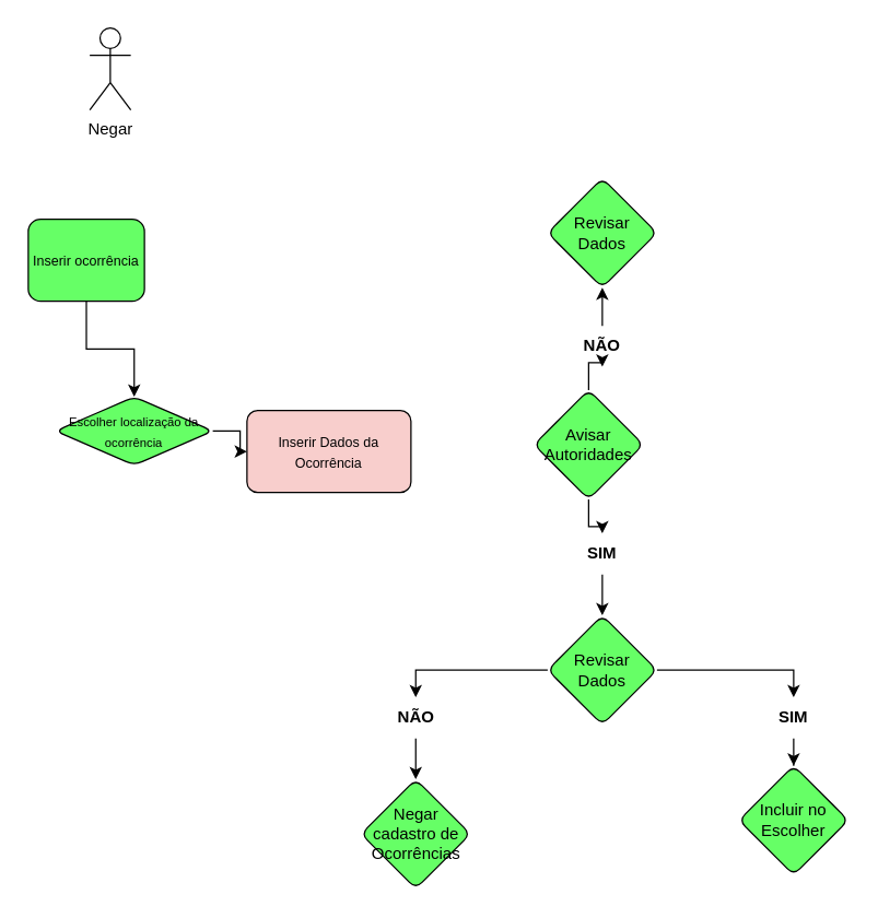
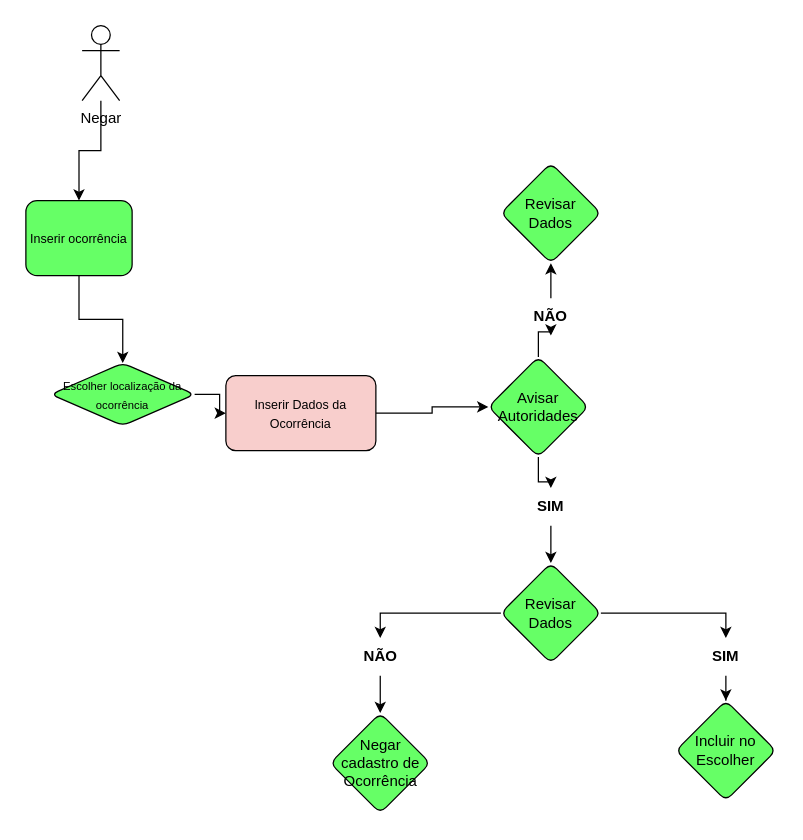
  <mxCell id="0" />
  <mxCell id="1" parent="0" />
+ <mxCell id="2" style="edgeStyle=orthogonalEdgeStyle;rounded=0;orthogonalLoop=1;jettySize=auto;html=1;entryX=0.5;entryY=0;entryDx=0;entryDy=0;" edge="1" parent="1" source="26" target="4"><mxGeometry relative="1" as="geometry"><mxPoint x="80" y="110" as="sourcePoint" /></mxGeometry></mxCell>
  <mxCell id="3" value="" style="edgeStyle=orthogonalEdgeStyle;rounded=0;orthogonalLoop=1;jettySize=auto;html=1;" edge="1" parent="1" source="4" target="6"><mxGeometry relative="1" as="geometry" /></mxCell>
  <mxCell id="4" value="&lt;font style=&quot;font-size: 10px;&quot;&gt;Inserir ocorrência&lt;/font&gt;" style="rounded=1;whiteSpace=wrap;html=1;fillColor=#66FF66;" vertex="1" parent="1"><mxGeometry x="20" y="160" width="85" height="60" as="geometry" /></mxCell>
  <mxCell id="5" value="" style="edgeStyle=orthogonalEdgeStyle;rounded=0;orthogonalLoop=1;jettySize=auto;html=1;" edge="1" parent="1" source="6" target="8"><mxGeometry relative="1" as="geometry" /></mxCell>
  <mxCell id="6" value="&lt;div&gt;&lt;font style=&quot;font-size: 9px;&quot;&gt;Escolher localização da ocorrência&lt;/font&gt;&lt;/div&gt;" style="rhombus;whiteSpace=wrap;html=1;fillColor=#66FF66;rounded=1;arcSize=13;" vertex="1" parent="1"><mxGeometry x="40" y="290" width="115" height="50" as="geometry" /></mxCell>
+ <mxCell id="7" value="" style="edgeStyle=orthogonalEdgeStyle;rounded=0;orthogonalLoop=1;jettySize=auto;html=1;" edge="1" parent="1" source="8" target="11"><mxGeometry relative="1" as="geometry" /></mxCell>
  <mxCell id="8" value="&lt;font style=&quot;font-size: 10px;&quot;&gt;Inserir Dados da Ocorrência&lt;/font&gt;" style="whiteSpace=wrap;html=1;fillColor=#f8cecc;rounded=1;arcSize=13;" vertex="1" parent="1"><mxGeometry x="180" y="300" width="120" height="60" as="geometry" /></mxCell>
  <mxCell id="9" value="" style="edgeStyle=orthogonalEdgeStyle;rounded=0;orthogonalLoop=1;jettySize=auto;html=1;" edge="1" parent="1" source="19" target="12"><mxGeometry relative="1" as="geometry" /></mxCell>
  <mxCell id="10" value="" style="edgeStyle=orthogonalEdgeStyle;rounded=0;orthogonalLoop=1;jettySize=auto;html=1;" edge="1" parent="1" source="17" target="15"><mxGeometry relative="1" as="geometry" /></mxCell>
  <mxCell id="11" value="Avisar Autoridades" style="rhombus;whiteSpace=wrap;html=1;fillColor=#66FF66;rounded=1;arcSize=13;" vertex="1" parent="1"><mxGeometry x="390" y="285" width="80" height="80" as="geometry" /></mxCell>
  <mxCell id="12" value="Revisar Dados" style="rhombus;whiteSpace=wrap;html=1;fillColor=#66FF66;rounded=1;arcSize=13;" vertex="1" parent="1"><mxGeometry x="400" y="130" width="80" height="80" as="geometry" /></mxCell>
  <mxCell id="13" style="edgeStyle=orthogonalEdgeStyle;rounded=0;orthogonalLoop=1;jettySize=auto;html=1;entryX=0.5;entryY=0;entryDx=0;entryDy=0;" edge="1" parent="1" source="23" target="20"><mxGeometry relative="1" as="geometry" /></mxCell>
  <mxCell id="14" style="edgeStyle=orthogonalEdgeStyle;rounded=0;orthogonalLoop=1;jettySize=auto;html=1;" edge="1" parent="1" source="25" target="21"><mxGeometry relative="1" as="geometry"><Array as="points"><mxPoint x="303.5" y="550" /><mxPoint x="303.5" y="550" /></Array></mxGeometry></mxCell>
  <mxCell id="15" value="Revisar Dados" style="rhombus;whiteSpace=wrap;html=1;fillColor=#66FF66;rounded=1;arcSize=13;" vertex="1" parent="1"><mxGeometry x="400" y="450" width="80" height="80" as="geometry" /></mxCell>
  <mxCell id="16" value="" style="edgeStyle=orthogonalEdgeStyle;rounded=0;orthogonalLoop=1;jettySize=auto;html=1;" edge="1" parent="1" source="11" target="17"><mxGeometry relative="1" as="geometry"><mxPoint x="440" y="370" as="sourcePoint" /><mxPoint x="440" y="450" as="targetPoint" /></mxGeometry></mxCell>
  <mxCell id="17" value="&lt;b&gt;SIM&lt;/b&gt;" style="text;strokeColor=none;align=center;fillColor=none;html=1;verticalAlign=middle;whiteSpace=wrap;rounded=0;" vertex="1" parent="1"><mxGeometry x="410" y="390" width="60" height="30" as="geometry" /></mxCell>
  <mxCell id="18" value="" style="edgeStyle=orthogonalEdgeStyle;rounded=0;orthogonalLoop=1;jettySize=auto;html=1;" edge="1" parent="1" source="11" target="19"><mxGeometry relative="1" as="geometry"><mxPoint x="440" y="290" as="sourcePoint" /><mxPoint x="440" y="210" as="targetPoint" /></mxGeometry></mxCell>
  <mxCell id="19" value="&lt;b&gt;NÃO&lt;/b&gt;" style="text;strokeColor=none;align=center;fillColor=none;html=1;verticalAlign=middle;whiteSpace=wrap;rounded=0;" vertex="1" parent="1"><mxGeometry x="410" y="238" width="60" height="30" as="geometry" /></mxCell>
  <mxCell id="20" value="Incluir no Escolher" style="rhombus;whiteSpace=wrap;html=1;fillColor=#66FF66;rounded=1;arcSize=13;" vertex="1" parent="1"><mxGeometry x="540" y="560" width="80" height="80" as="geometry" /></mxCell>
- <mxCell id="21" value="Negar cadastro de Ocorrências" style="rhombus;whiteSpace=wrap;html=1;fillColor=#66FF66;rounded=1;arcSize=13;" vertex="1" parent="1"><mxGeometry x="263.5" y="570" width="80" height="80" as="geometry" /></mxCell>
+ <mxCell id="21" value="Negar cadastro de Ocorrência" style="rhombus;whiteSpace=wrap;html=1;fillColor=#66FF66;rounded=1;arcSize=13;" vertex="1" parent="1"><mxGeometry x="263.5" y="570" width="80" height="80" as="geometry" /></mxCell>
  <mxCell id="22" value="" style="edgeStyle=orthogonalEdgeStyle;rounded=0;orthogonalLoop=1;jettySize=auto;html=1;entryX=0.5;entryY=0;entryDx=0;entryDy=0;" edge="1" parent="1" source="15" target="23"><mxGeometry relative="1" as="geometry"><mxPoint x="480" y="490" as="sourcePoint" /><mxPoint x="570" y="570" as="targetPoint" /></mxGeometry></mxCell>
  <mxCell id="23" value="&lt;b&gt;SIM&lt;/b&gt;" style="text;strokeColor=none;align=center;fillColor=none;html=1;verticalAlign=middle;whiteSpace=wrap;rounded=0;" vertex="1" parent="1"><mxGeometry x="550" y="510" width="60" height="30" as="geometry" /></mxCell>
  <mxCell id="24" value="" style="edgeStyle=orthogonalEdgeStyle;rounded=0;orthogonalLoop=1;jettySize=auto;html=1;entryX=0.5;entryY=0;entryDx=0;entryDy=0;" edge="1" parent="1" source="15" target="25"><mxGeometry relative="1" as="geometry"><mxPoint x="400" y="490" as="sourcePoint" /><mxPoint x="294" y="570" as="targetPoint" /><Array as="points"><mxPoint x="304" y="490" /></Array></mxGeometry></mxCell>
  <mxCell id="25" value="&lt;b&gt;NÃO&lt;/b&gt;" style="text;strokeColor=none;align=center;fillColor=none;html=1;verticalAlign=middle;whiteSpace=wrap;rounded=0;" vertex="1" parent="1"><mxGeometry x="273.5" y="510" width="60" height="30" as="geometry" /></mxCell>
  <mxCell id="26" value="Negar" style="shape=umlActor;verticalLabelPosition=bottom;verticalAlign=top;html=1;outlineConnect=0;" vertex="1" parent="1"><mxGeometry x="65" y="20" width="30" height="60" as="geometry" /></mxCell>
